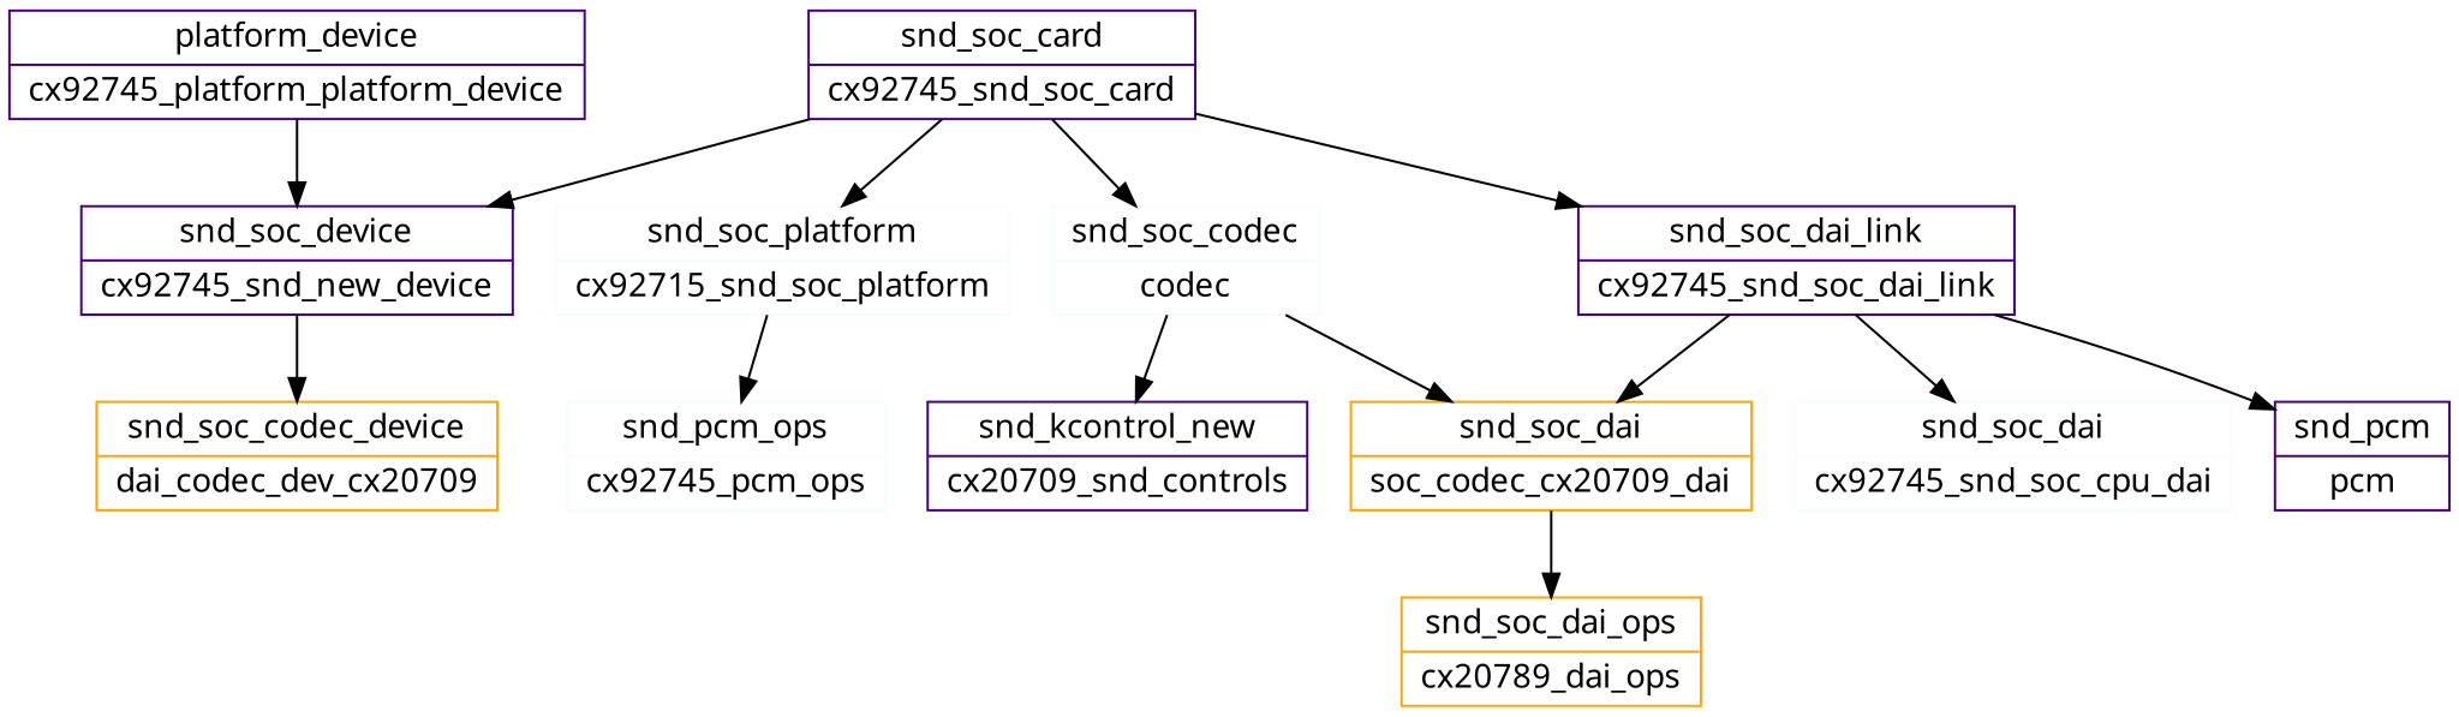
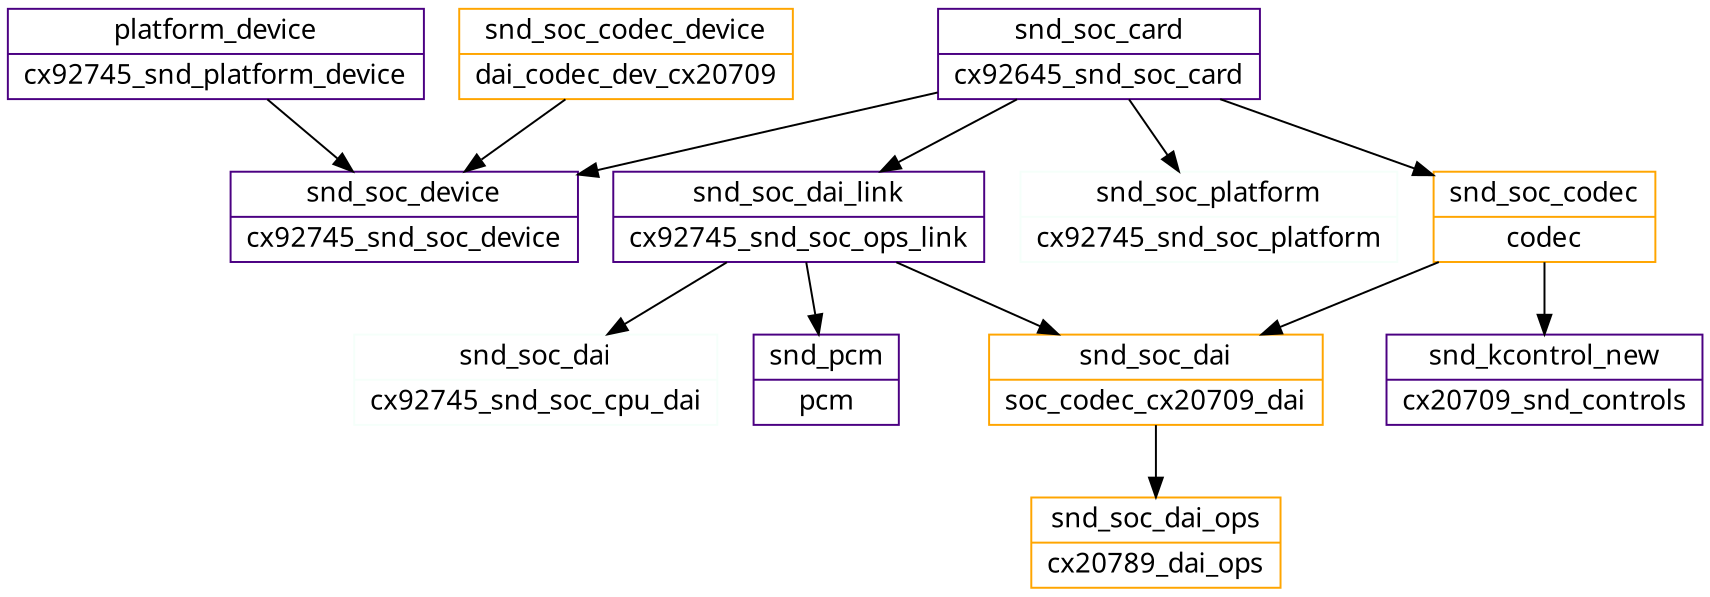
  digraph {
    fontname="Noto Sans"
    node [color=indigo fontname="Noto Sans" shape=record]
    edge [fontname="Noto Sans"]
-   n1 [label="{platform_device|cx92745_platform_platform_device}"]
-   n2 [label="{snd_soc_device|cx92745_snd_new_device}"]
+   n1 [label="{platform_device|cx92745_snd_platform_device}"]
+   n2 [label="{snd_soc_device|cx92745_snd_soc_device}"]
    n3 [color=orange label="{snd_soc_codec_device|dai_codec_dev_cx20709}"]
-   n4 [label="{snd_soc_card|cx92745_snd_soc_card}"]
-   n5 [label="{snd_soc_dai_link|cx92745_snd_soc_dai_link}"]
-   n6 [color=mintcream label="{snd_soc_platform|cx92715_snd_soc_platform}"]
-   n7 [color=mintcream label="{snd_soc_codec|codec}"]
+   n4 [label="{snd_soc_card|cx92645_snd_soc_card}"]
+   n5 [label="{snd_soc_dai_link|cx92745_snd_soc_ops_link}"]
+   n6 [color=mintcream label="{snd_soc_platform|cx92745_snd_soc_platform}"]
+   n7 [color=orange label="{snd_soc_codec|codec}"]
    n8 [color=mintcream label="{snd_soc_dai|cx92745_snd_soc_cpu_dai}"]
    n9 [label="{snd_pcm|pcm}"]
    n10 [color=orange label="{snd_soc_dai|soc_codec_cx20709_dai}"]
-   n11 [color=mintcream label="{snd_pcm_ops|cx92745_pcm_ops}"]
    n12 [label="{snd_kcontrol_new|cx20709_snd_controls}"]
    n13 [color=orange label="{snd_soc_dai_ops|cx20789_dai_ops}"]
    n1 -> n2
-   n2 -> n3
+   n3 -> n2
    n4 -> n2
    n4 -> n5
    n4 -> n6
    n4 -> n7
    n5 -> n8
    n5 -> n9
    n5 -> n10
-   n6 -> n11
    n7 -> n10
    n7 -> n12
    n10 -> n13
  }
